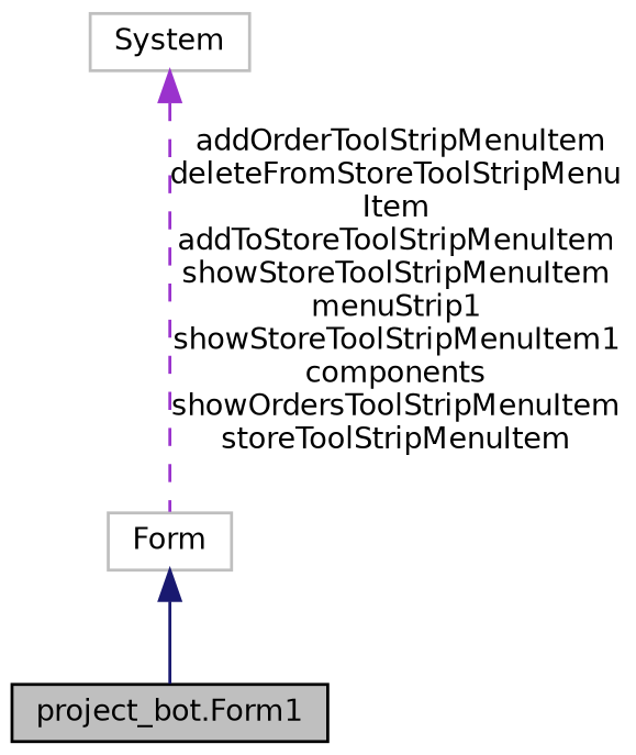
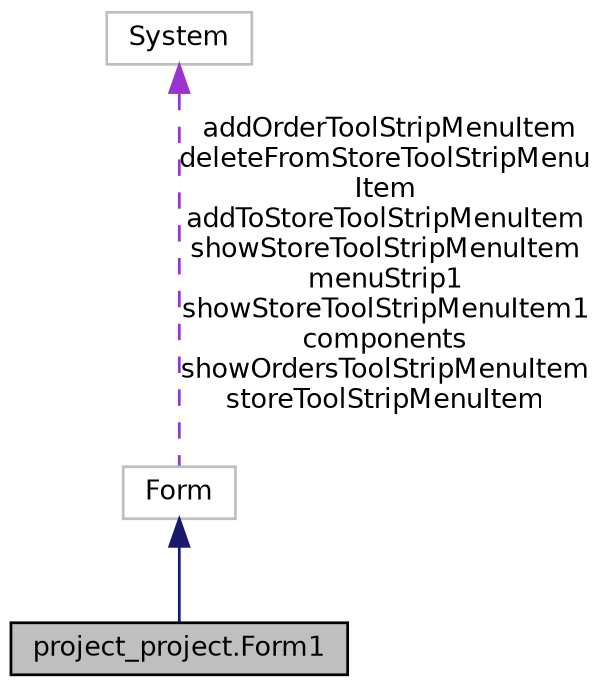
  digraph {
    node [color=grey75 fillcolor=white fontname=Helvetica fontsize=10 shape=record style=filled]
    edge [dir=back fontname=Helvetica fontsize=10 labelfontname=Helvetica labelfontsize=10]
-   n1 [color=black fillcolor=grey75 fontcolor=black height=0.2 label="project_bot.Form1" width=0.4]
+   n1 [color=black fillcolor=grey75 fontcolor=black height=0.2 label="project_project.Form1" width=0.4]
    n2 [height=0.2 label=Form width=0.4]
    n3 [height=0.2 label=System width=0.4]
    n2 -> n1 [color=midnightblue style=solid]
    n3 -> n2 [color=darkorchid3 label=" addOrderToolStripMenuItem\ndeleteFromStoreToolStripMenu\lItem\naddToStoreToolStripMenuItem\nshowStoreToolStripMenuItem\nmenuStrip1\nshowStoreToolStripMenuItem1\ncomponents\nshowOrdersToolStripMenuItem\nstoreToolStripMenuItem" style=dashed]
  }
